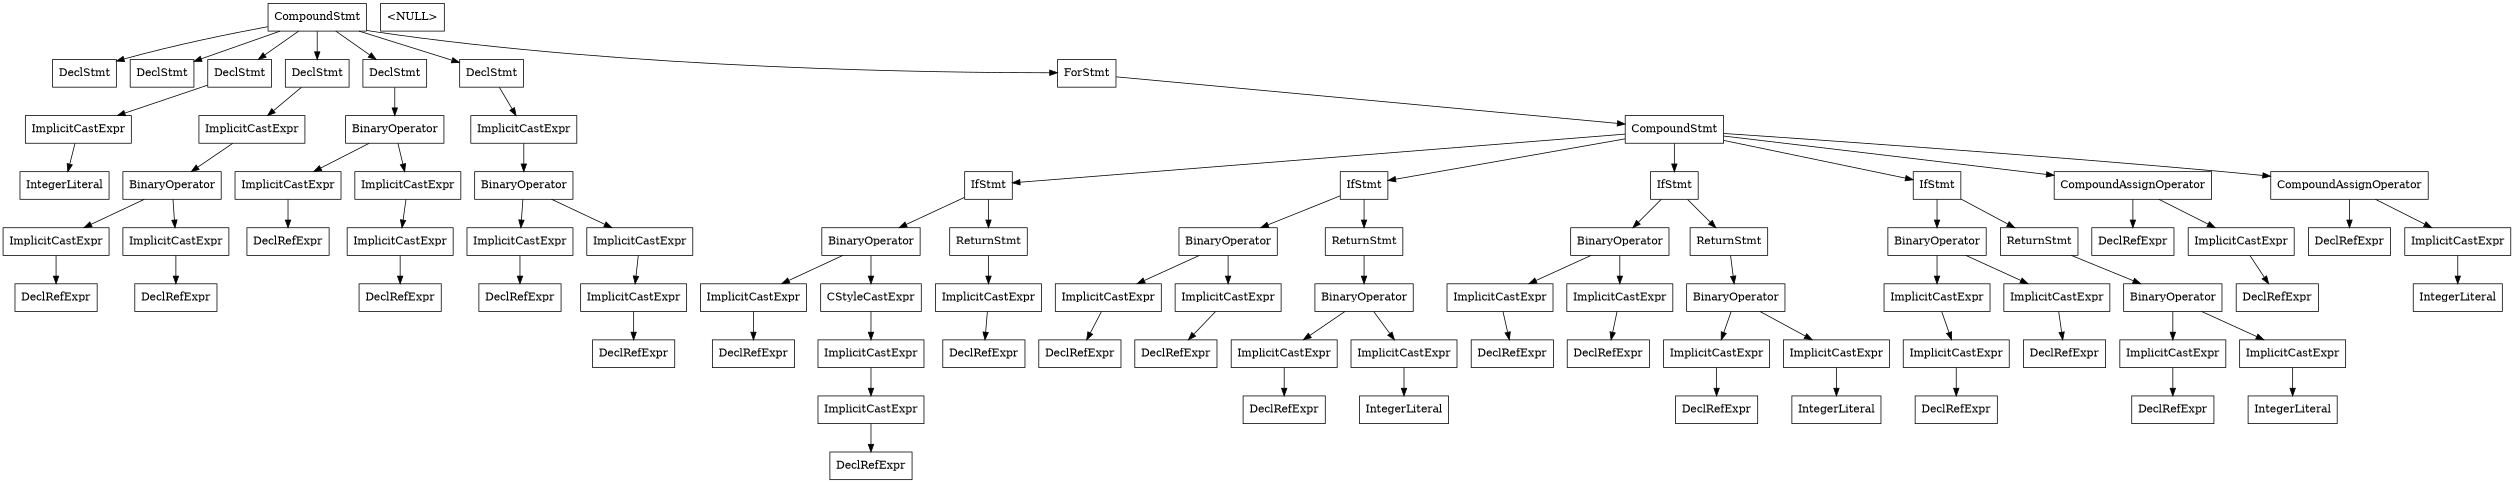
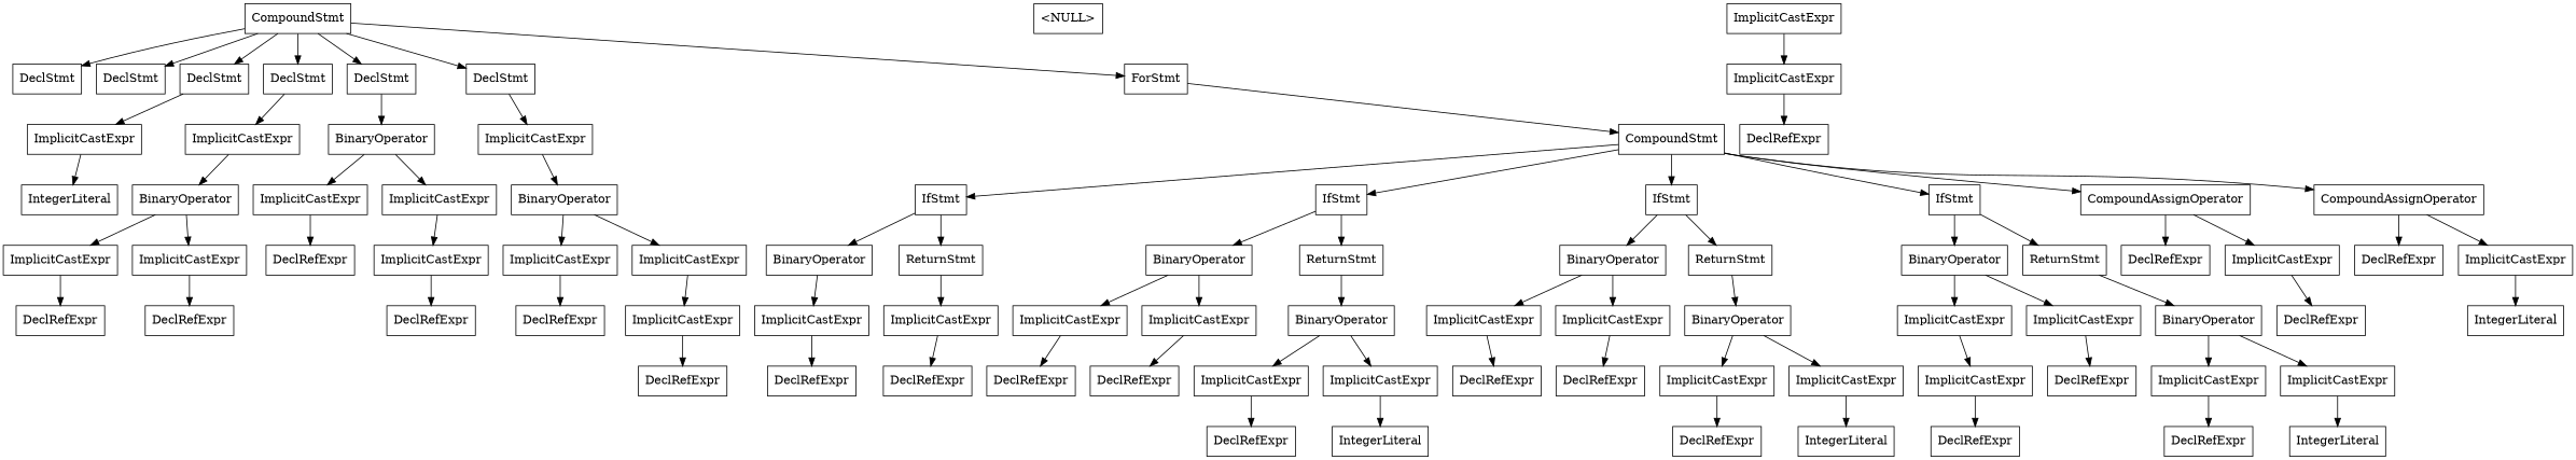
  digraph {
    node [shape=record]
    n1 [label="{CompoundStmt}"]
    n2 [label="{DeclStmt}"]
    n3 [label="{DeclStmt}"]
    n4 [label="{DeclStmt}"]
    n5 [label="{DeclStmt}"]
    n6 [label="{DeclStmt}"]
    n7 [label="{DeclStmt}"]
    n8 [label="{ForStmt}"]
    n9 [label="{ImplicitCastExpr}"]
    n10 [label="{ImplicitCastExpr}"]
    n11 [label="{BinaryOperator}"]
    n12 [label="{ImplicitCastExpr}"]
    n13 [label="{CompoundStmt}"]
    n14 [label="{IntegerLiteral}"]
    n15 [label="{BinaryOperator}"]
    n16 [label="{ImplicitCastExpr}"]
    n17 [label="{ImplicitCastExpr}"]
    n18 [label="{DeclRefExpr}"]
    n19 [label="{DeclRefExpr}"]
    n20 [label="{ImplicitCastExpr}"]
    n21 [label="{ImplicitCastExpr}"]
    n22 [label="{DeclRefExpr}"]
    n23 [label="{ImplicitCastExpr}"]
    n24 [label="{DeclRefExpr}"]
    n25 [label="{BinaryOperator}"]
    n26 [label="{ImplicitCastExpr}"]
    n27 [label="{ImplicitCastExpr}"]
    n28 [label="{DeclRefExpr}"]
    n29 [label="{ImplicitCastExpr}"]
    n30 [label="{DeclRefExpr}"]
    n31 [label="{IfStmt}"]
    n32 [label="{IfStmt}"]
    n33 [label="{IfStmt}"]
    n34 [label="{IfStmt}"]
    n35 [label="{CompoundAssignOperator}"]
    n36 [label="{CompoundAssignOperator}"]
    n37 [label="{\<NULL\>}"]
    n38 [label="{BinaryOperator}"]
    n39 [label="{ReturnStmt}"]
    n40 [label="{BinaryOperator}"]
    n41 [label="{ReturnStmt}"]
    n42 [label="{BinaryOperator}"]
    n43 [label="{ReturnStmt}"]
    n44 [label="{BinaryOperator}"]
    n45 [label="{ReturnStmt}"]
    n46 [label="{DeclRefExpr}"]
    n47 [label="{ImplicitCastExpr}"]
    n48 [label="{DeclRefExpr}"]
    n49 [label="{ImplicitCastExpr}"]
    n50 [label="{ImplicitCastExpr}"]
-   n51 [label="{CStyleCastExpr}"]
    n52 [label="{ImplicitCastExpr}"]
    n53 [label="{DeclRefExpr}"]
    n54 [label="{ImplicitCastExpr}"]
    n55 [label="{ImplicitCastExpr}"]
    n56 [label="{DeclRefExpr}"]
    n57 [label="{DeclRefExpr}"]
    n58 [label="{ImplicitCastExpr}"]
    n59 [label="{ImplicitCastExpr}"]
    n60 [label="{BinaryOperator}"]
    n61 [label="{DeclRefExpr}"]
    n62 [label="{DeclRefExpr}"]
    n63 [label="{ImplicitCastExpr}"]
    n64 [label="{ImplicitCastExpr}"]
    n65 [label="{DeclRefExpr}"]
    n66 [label="{IntegerLiteral}"]
    n67 [label="{ImplicitCastExpr}"]
    n68 [label="{ImplicitCastExpr}"]
    n69 [label="{BinaryOperator}"]
    n70 [label="{DeclRefExpr}"]
    n71 [label="{DeclRefExpr}"]
    n72 [label="{ImplicitCastExpr}"]
    n73 [label="{ImplicitCastExpr}"]
    n74 [label="{DeclRefExpr}"]
    n75 [label="{IntegerLiteral}"]
    n76 [label="{ImplicitCastExpr}"]
    n77 [label="{ImplicitCastExpr}"]
    n78 [label="{BinaryOperator}"]
    n79 [label="{ImplicitCastExpr}"]
    n80 [label="{DeclRefExpr}"]
    n81 [label="{DeclRefExpr}"]
    n82 [label="{ImplicitCastExpr}"]
    n83 [label="{ImplicitCastExpr}"]
    n84 [label="{DeclRefExpr}"]
    n85 [label="{IntegerLiteral}"]
    n86 [label="{DeclRefExpr}"]
    n87 [label="{IntegerLiteral}"]
    n1 -> n2
    n1 -> n3
    n1 -> n4
    n1 -> n5
    n1 -> n6
    n1 -> n7
    n1 -> n8
    n4 -> n9
    n5 -> n10
    n6 -> n11
    n7 -> n12
    n8 -> n13
    n9 -> n14
    n10 -> n15
    n11 -> n20
    n11 -> n21
    n12 -> n25
    n13 -> n31
    n13 -> n32
    n13 -> n33
    n13 -> n34
    n13 -> n35
    n13 -> n36
    n15 -> n16
    n15 -> n17
    n16 -> n18
    n17 -> n19
    n20 -> n22
    n21 -> n23
    n23 -> n24
    n25 -> n26
    n25 -> n27
    n26 -> n28
    n27 -> n29
    n29 -> n30
    n31 -> n38
    n31 -> n39
    n32 -> n40
    n32 -> n41
    n33 -> n42
    n33 -> n43
    n34 -> n44
    n34 -> n45
    n35 -> n46
    n35 -> n47
    n36 -> n48
    n36 -> n49
    n38 -> n50
-   n38 -> n51
    n39 -> n52
    n40 -> n58
    n40 -> n59
    n41 -> n60
    n42 -> n67
    n42 -> n68
    n43 -> n69
    n44 -> n76
    n44 -> n77
    n45 -> n78
    n47 -> n86
    n49 -> n87
    n50 -> n53
-   n51 -> n54
    n52 -> n57
    n54 -> n55
    n55 -> n56
    n58 -> n61
    n59 -> n62
    n60 -> n63
    n60 -> n64
    n63 -> n65
    n64 -> n66
    n67 -> n70
    n68 -> n71
    n69 -> n72
    n69 -> n73
    n72 -> n74
    n73 -> n75
    n76 -> n79
    n77 -> n80
    n78 -> n82
    n78 -> n83
    n79 -> n81
    n82 -> n84
    n83 -> n85
  }
